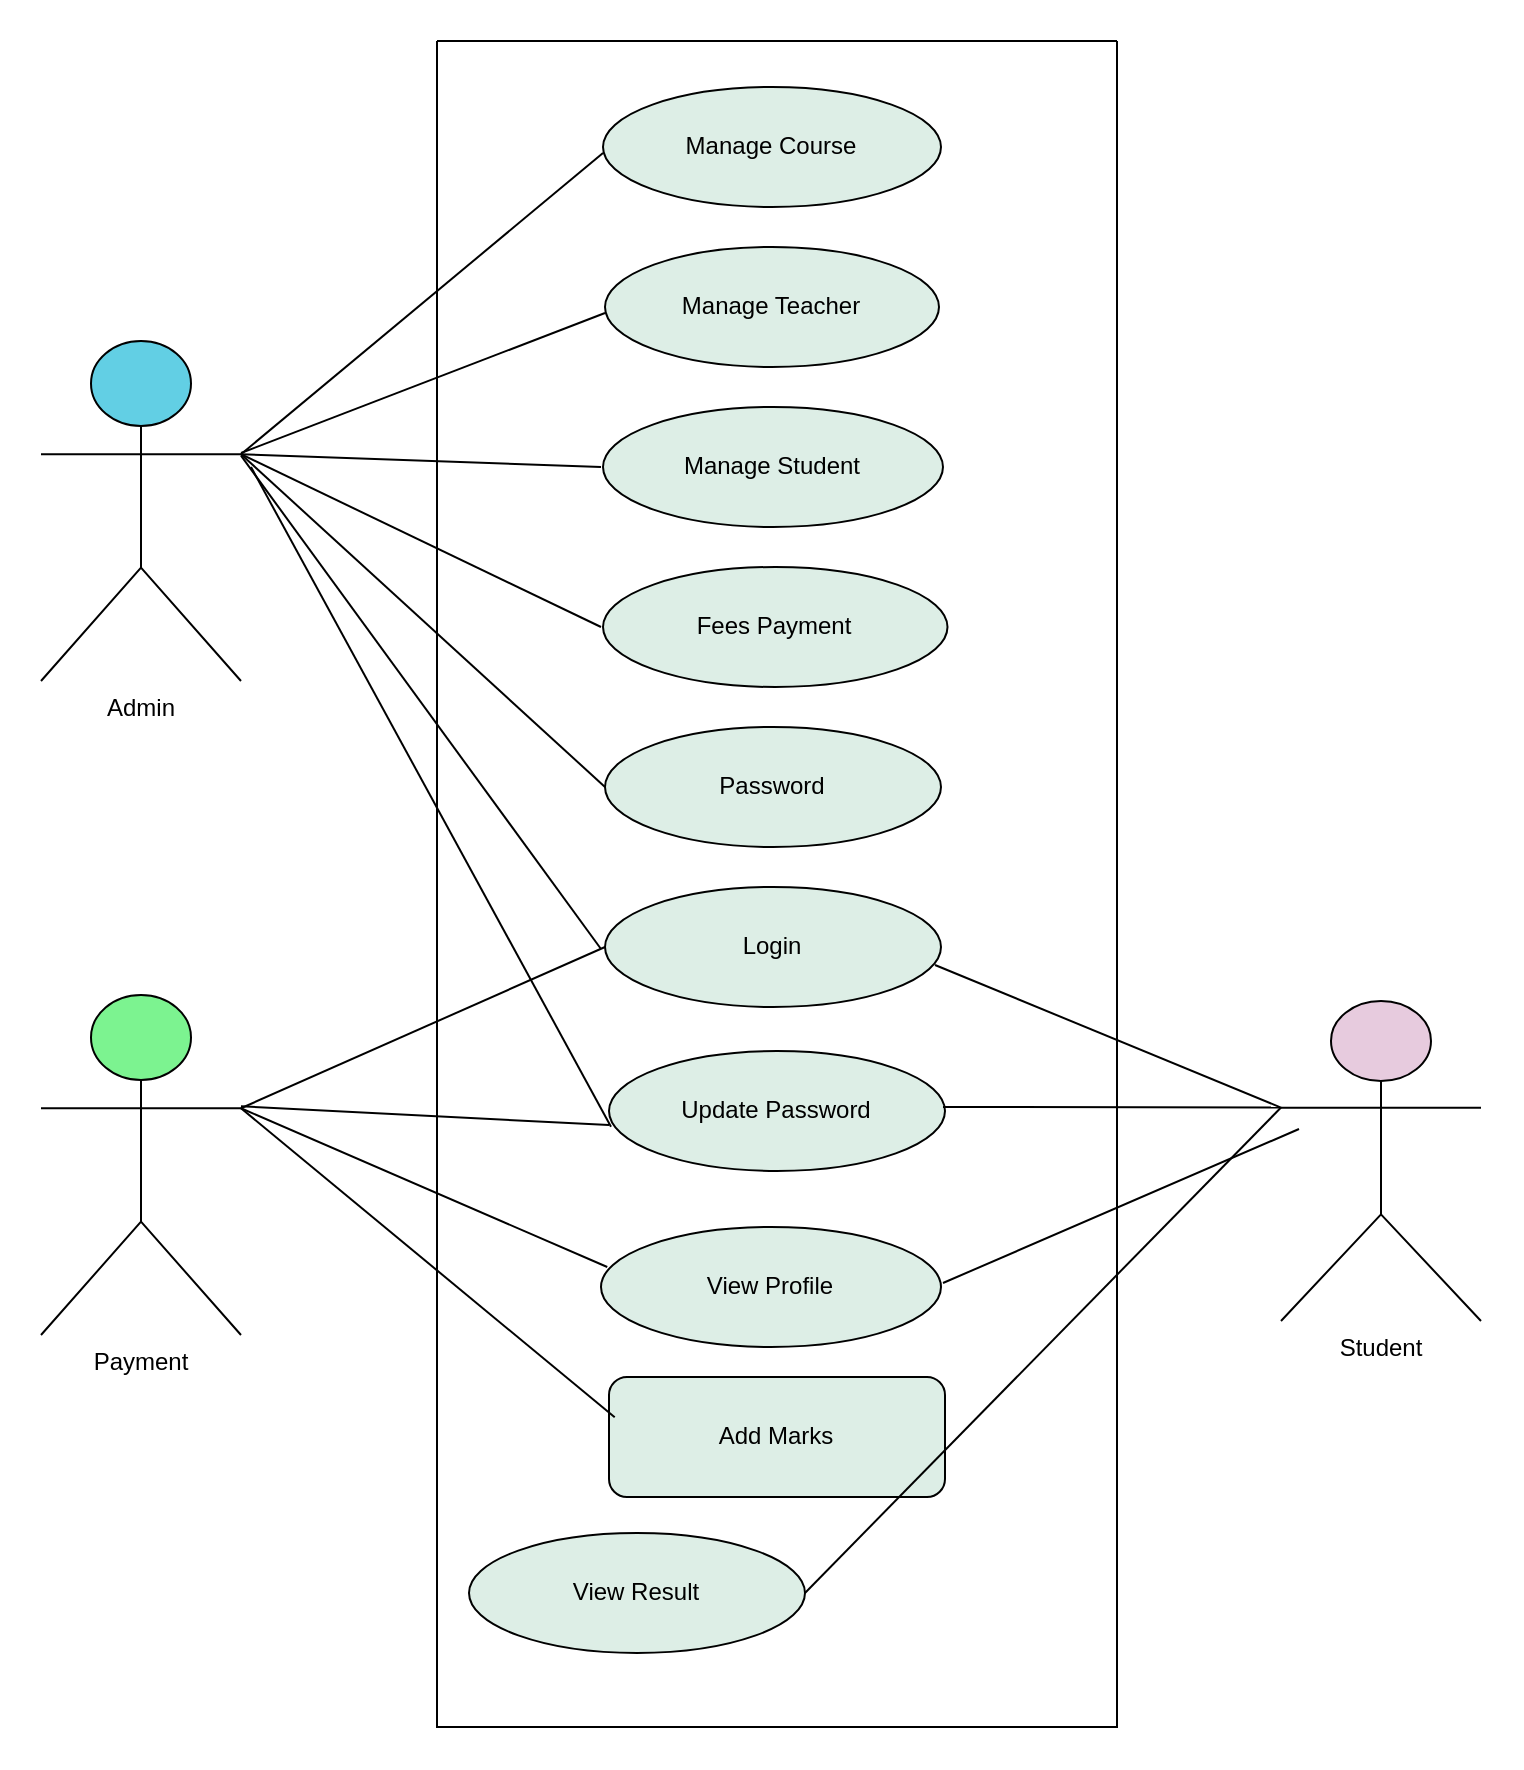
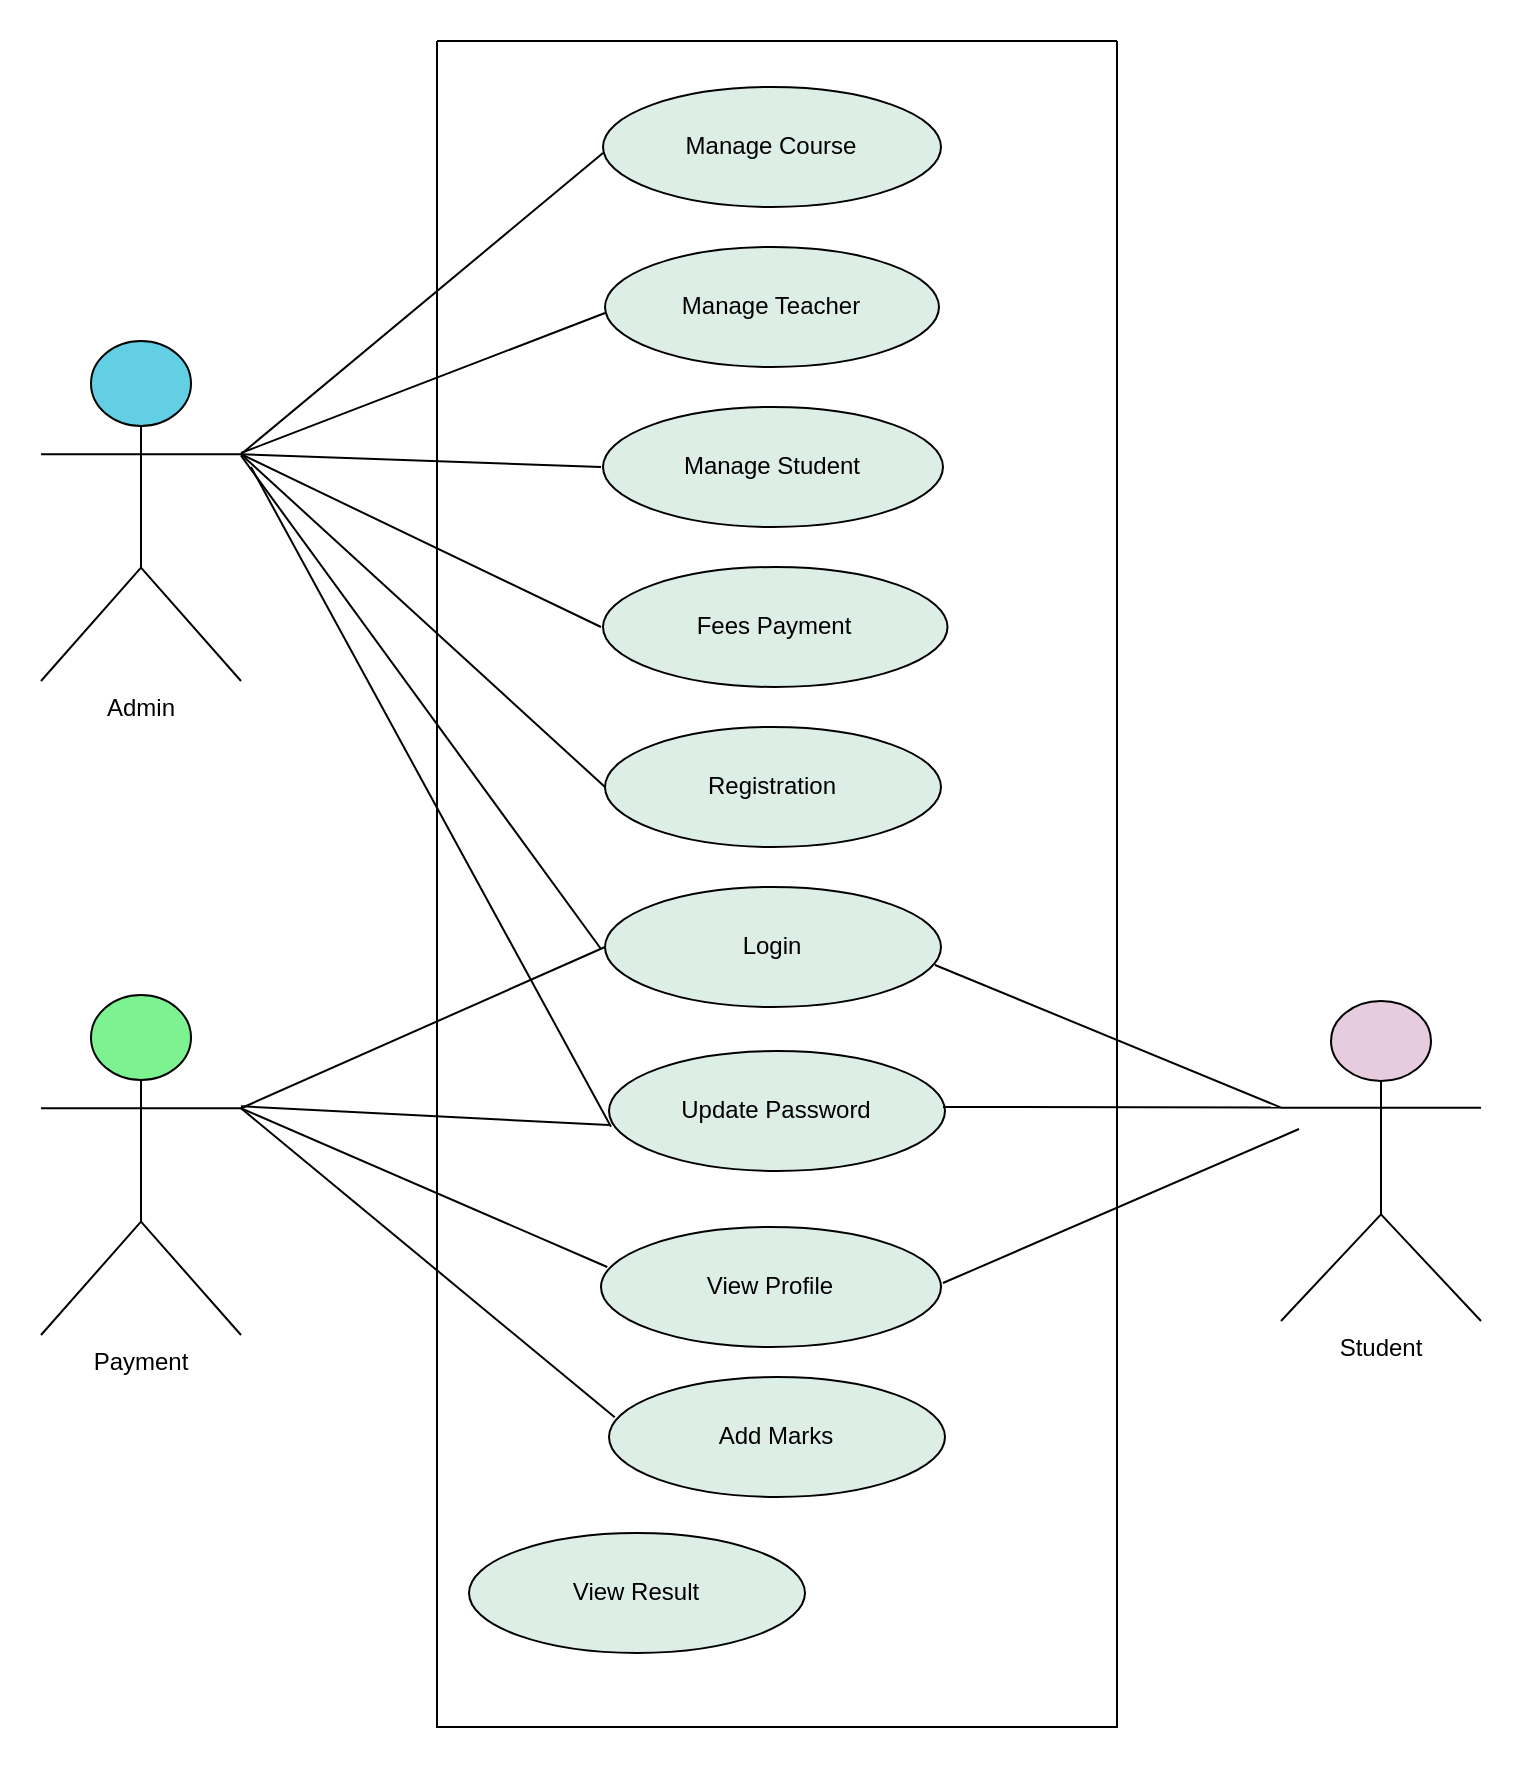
  <mxCell id="0" />
  <mxCell id="1" parent="0" />
  <mxCell id="2" value="Admin" style="shape=umlActor;verticalLabelPosition=bottom;verticalAlign=top;html=1;outlineConnect=0;fillColor=#62cfe4;" parent="1" vertex="1"><mxGeometry x="20" y="170" width="100" height="170" as="geometry" /></mxCell>
  <mxCell id="3" value="Manage Course" style="ellipse;whiteSpace=wrap;html=1;fillColor=#ddeee6;" parent="1" vertex="1"><mxGeometry x="301" y="43" width="169" height="60" as="geometry" /></mxCell>
  <mxCell id="4" value="Manage Teacher" style="ellipse;whiteSpace=wrap;html=1;fillColor=#ddeee6;" parent="1" vertex="1"><mxGeometry x="302" y="123" width="167" height="60" as="geometry" /></mxCell>
  <mxCell id="5" value="Manage Student" style="ellipse;whiteSpace=wrap;html=1;fillColor=#ddeee6;" parent="1" vertex="1"><mxGeometry x="301" y="203" width="170" height="60" as="geometry" /></mxCell>
  <mxCell id="6" value="Fees Payment" style="ellipse;whiteSpace=wrap;html=1;fillColor=#ddeee6;" parent="1" vertex="1"><mxGeometry x="301" y="283" width="172.25" height="60" as="geometry" /></mxCell>
- <mxCell id="7" value="Password" style="ellipse;whiteSpace=wrap;html=1;fillColor=#ddeee6;" parent="1" vertex="1"><mxGeometry x="302" y="363" width="168" height="60" as="geometry" /></mxCell>
+ <mxCell id="7" value="Registration" style="ellipse;whiteSpace=wrap;html=1;fillColor=#ddeee6;" parent="1" vertex="1"><mxGeometry x="302" y="363" width="168" height="60" as="geometry" /></mxCell>
  <mxCell id="8" value="Login" style="ellipse;whiteSpace=wrap;html=1;fillColor=#ddeee6;" parent="1" vertex="1"><mxGeometry x="302" y="443" width="168" height="60" as="geometry" /></mxCell>
  <mxCell id="9" value="Payment" style="shape=umlActor;verticalLabelPosition=bottom;verticalAlign=top;html=1;outlineConnect=0;fillColor=#7cf390;" parent="1" vertex="1"><mxGeometry x="20" y="497" width="100" height="170" as="geometry" /></mxCell>
  <mxCell id="10" value="Student" style="shape=umlActor;verticalLabelPosition=bottom;verticalAlign=top;html=1;outlineConnect=0;fillColor=#e7cbde;" parent="1" vertex="1"><mxGeometry x="640" y="500" width="100" height="160" as="geometry" /></mxCell>
  <mxCell id="11" value="" style="swimlane;startSize=0;" parent="1" vertex="1"><mxGeometry x="218" y="20" width="340" height="843" as="geometry" /></mxCell>
  <mxCell id="12" value="" style="endArrow=none;html=1;rounded=0;exitX=1;exitY=0.333;exitDx=0;exitDy=0;exitPerimeter=0;" parent="11" source="2" edge="1"><mxGeometry relative="1" as="geometry"><mxPoint x="-96" y="224" as="sourcePoint" /><mxPoint x="83" y="56" as="targetPoint" /></mxGeometry></mxCell>
  <mxCell id="13" value="" style="endArrow=none;html=1;rounded=0;entryX=0;entryY=0.5;entryDx=0;entryDy=0;exitX=1;exitY=0.333;exitDx=0;exitDy=0;exitPerimeter=0;" parent="11" source="2" edge="1"><mxGeometry relative="1" as="geometry"><mxPoint x="-98" y="203" as="sourcePoint" /><mxPoint x="84" y="373" as="targetPoint" /></mxGeometry></mxCell>
  <mxCell id="14" value="" style="endArrow=none;html=1;rounded=0;exitX=1;exitY=0.333;exitDx=0;exitDy=0;exitPerimeter=0;" parent="11" edge="1"><mxGeometry relative="1" as="geometry"><mxPoint x="-98" y="532.667" as="sourcePoint" /><mxPoint x="86" y="542" as="targetPoint" /></mxGeometry></mxCell>
  <mxCell id="15" value="" style="endArrow=none;html=1;rounded=0;entryX=0;entryY=0.333;entryDx=0;entryDy=0;entryPerimeter=0;" parent="11" target="10" edge="1"><mxGeometry relative="1" as="geometry"><mxPoint x="249" y="462" as="sourcePoint" /><mxPoint x="422" y="583" as="targetPoint" /></mxGeometry></mxCell>
  <mxCell id="16" value="View Result" style="ellipse;whiteSpace=wrap;html=1;fillColor=#ddeee6;" parent="11" vertex="1"><mxGeometry x="16" y="746" width="168" height="60" as="geometry" /></mxCell>
- <mxCell id="17" value="Add Marks" style="whiteSpace=wrap;html=1;fillColor=#ddeee6;rounded=1;" parent="11" vertex="1"><mxGeometry x="86" y="668" width="168" height="60" as="geometry" /></mxCell>
+ <mxCell id="17" value="Add Marks" style="ellipse;whiteSpace=wrap;html=1;fillColor=#ddeee6;" parent="11" vertex="1"><mxGeometry x="86" y="668" width="168" height="60" as="geometry" /></mxCell>
  <mxCell id="18" value="Update Password" style="ellipse;whiteSpace=wrap;html=1;fillColor=#ddeee6;" vertex="1" parent="11"><mxGeometry x="86" y="505" width="168" height="60" as="geometry" /></mxCell>
  <mxCell id="19" value="" style="endArrow=none;html=1;rounded=0;" edge="1" parent="11"><mxGeometry relative="1" as="geometry"><mxPoint x="253" y="621" as="sourcePoint" /><mxPoint x="431" y="544" as="targetPoint" /></mxGeometry></mxCell>
  <mxCell id="20" value="View Profile" style="ellipse;whiteSpace=wrap;html=1;fillColor=#ddeee6;" parent="11" vertex="1"><mxGeometry x="82" y="593" width="170" height="60" as="geometry" /></mxCell>
  <mxCell id="21" value="" style="endArrow=none;html=1;rounded=0;" parent="1" edge="1"><mxGeometry relative="1" as="geometry"><mxPoint x="120" y="226" as="sourcePoint" /><mxPoint x="302" y="156" as="targetPoint" /></mxGeometry></mxCell>
  <mxCell id="22" value="" style="endArrow=none;html=1;rounded=0;exitX=1;exitY=0.333;exitDx=0;exitDy=0;exitPerimeter=0;" parent="1" source="2" edge="1"><mxGeometry relative="1" as="geometry"><mxPoint x="123" y="243" as="sourcePoint" /><mxPoint x="300" y="313" as="targetPoint" /></mxGeometry></mxCell>
  <mxCell id="23" value="" style="endArrow=none;html=1;rounded=0;exitX=1;exitY=0.333;exitDx=0;exitDy=0;exitPerimeter=0;" parent="1" source="2" edge="1"><mxGeometry relative="1" as="geometry"><mxPoint x="125" y="243" as="sourcePoint" /><mxPoint x="300" y="233" as="targetPoint" /></mxGeometry></mxCell>
  <mxCell id="24" value="" style="endArrow=none;html=1;rounded=0;exitX=1;exitY=0.333;exitDx=0;exitDy=0;exitPerimeter=0;" parent="1" edge="1"><mxGeometry relative="1" as="geometry"><mxPoint x="120" y="227.333" as="sourcePoint" /><mxPoint x="300" y="474" as="targetPoint" /></mxGeometry></mxCell>
  <mxCell id="25" value="" style="endArrow=none;html=1;rounded=0;entryX=0;entryY=0.5;entryDx=0;entryDy=0;exitX=1;exitY=0.333;exitDx=0;exitDy=0;exitPerimeter=0;" parent="1" source="9" target="8" edge="1"><mxGeometry relative="1" as="geometry"><mxPoint x="128" y="573" as="sourcePoint" /><mxPoint x="300" y="483" as="targetPoint" /></mxGeometry></mxCell>
  <mxCell id="26" value="" style="endArrow=none;html=1;rounded=0;entryX=0;entryY=0.5;entryDx=0;entryDy=0;exitX=1;exitY=0.333;exitDx=0;exitDy=0;exitPerimeter=0;" parent="1" source="9" edge="1"><mxGeometry relative="1" as="geometry"><mxPoint x="130" y="573" as="sourcePoint" /><mxPoint x="303.13" y="633" as="targetPoint" /></mxGeometry></mxCell>
- <mxCell id="27" value="" style="endArrow=none;html=1;rounded=0;exitX=1;exitY=0.5;exitDx=0;exitDy=0;entryX=0;entryY=0.333;entryDx=0;entryDy=0;entryPerimeter=0;" parent="1" source="16" target="10" edge="1"><mxGeometry relative="1" as="geometry"><mxPoint x="480" y="713" as="sourcePoint" /><mxPoint x="640" y="603" as="targetPoint" /></mxGeometry></mxCell>
  <mxCell id="28" value="" style="endArrow=none;html=1;rounded=0;entryX=0;entryY=0.333;entryDx=0;entryDy=0;entryPerimeter=0;" parent="1" target="10" edge="1"><mxGeometry relative="1" as="geometry"><mxPoint x="471" y="553" as="sourcePoint" /><mxPoint x="651" y="563" as="targetPoint" /></mxGeometry></mxCell>
  <mxCell id="29" value="" style="endArrow=none;html=1;rounded=0;exitX=1;exitY=0.333;exitDx=0;exitDy=0;exitPerimeter=0;entryX=0.017;entryY=0.336;entryDx=0;entryDy=0;entryPerimeter=0;" edge="1" parent="1" source="9" target="17"><mxGeometry relative="1" as="geometry"><mxPoint x="120.87" y="643" as="sourcePoint" /><mxPoint x="310" y="713" as="targetPoint" /></mxGeometry></mxCell>
  <mxCell id="30" value="" style="endArrow=none;html=1;rounded=0;" edge="1" parent="1"><mxGeometry relative="1" as="geometry"><mxPoint x="125" y="233" as="sourcePoint" /><mxPoint x="305" y="562.83" as="targetPoint" /></mxGeometry></mxCell>
